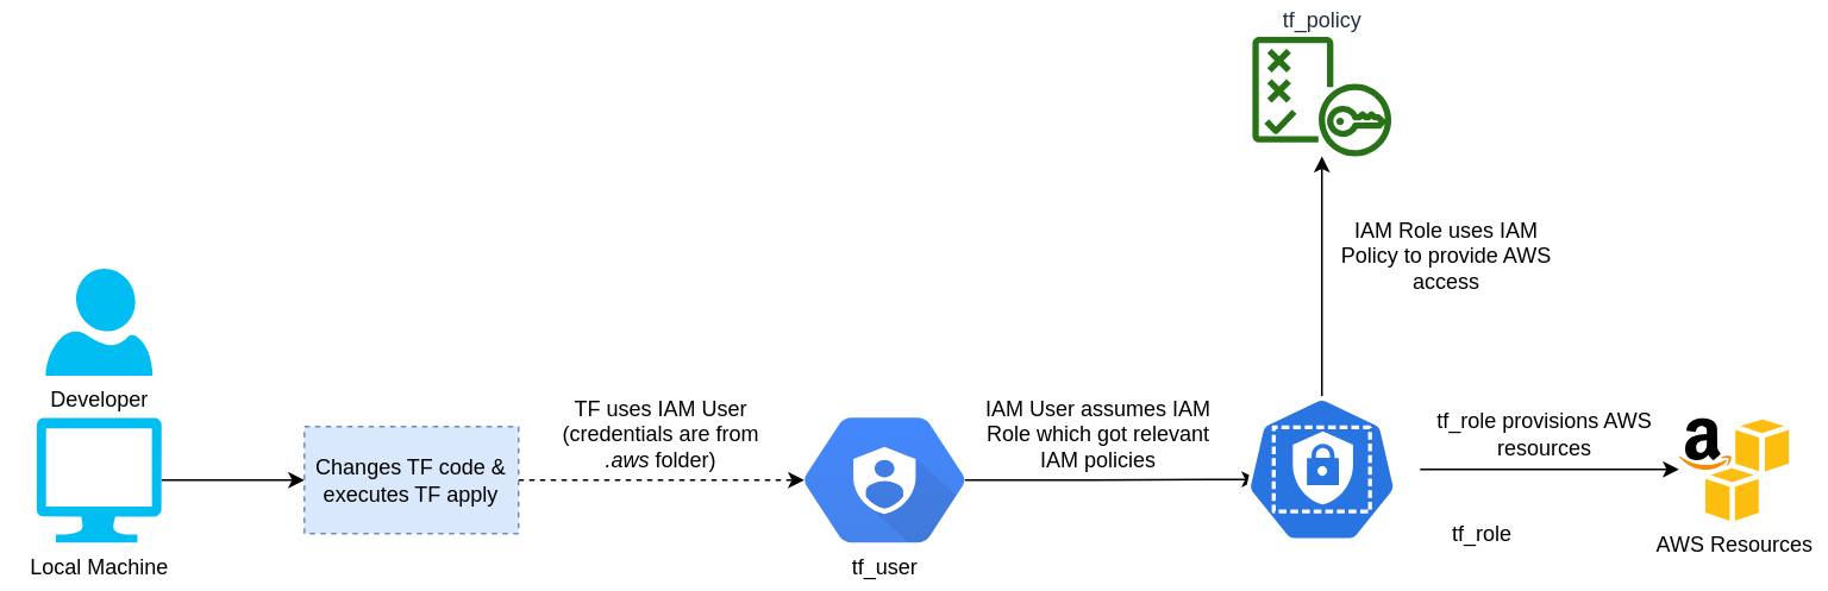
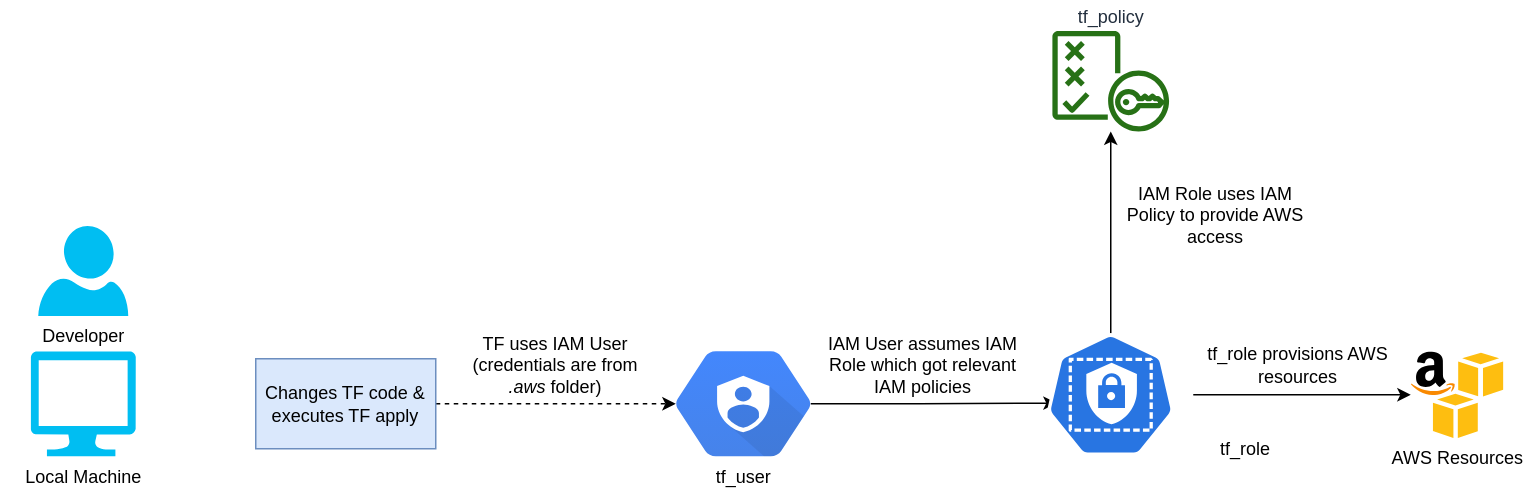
  <mxCell id="0" />
  <mxCell id="1" parent="0" />
  <mxCell id="2" value="Developer" style="verticalLabelPosition=bottom;html=1;verticalAlign=top;align=center;strokeColor=none;fillColor=#00BEF2;shape=mxgraph.azure.user;" parent="1" vertex="1"><mxGeometry x="25" y="150" width="60" height="60" as="geometry" /></mxCell>
- <mxCell id="3" style="edgeStyle=orthogonalEdgeStyle;rounded=0;orthogonalLoop=1;jettySize=auto;html=1;entryX=0;entryY=0.5;entryDx=0;entryDy=0;" parent="1" source="4" target="6" edge="1"><mxGeometry relative="1" as="geometry" /></mxCell>
  <mxCell id="4" value="Local Machine" style="verticalLabelPosition=bottom;html=1;verticalAlign=top;align=center;strokeColor=none;fillColor=#00BEF2;shape=mxgraph.azure.computer;pointerEvents=1;" parent="1" vertex="1"><mxGeometry x="20" y="233.5" width="70" height="70" as="geometry" /></mxCell>
  <mxCell id="5" style="edgeStyle=orthogonalEdgeStyle;rounded=0;orthogonalLoop=1;jettySize=auto;html=1;dashed=1;" parent="1" source="6" target="8" edge="1"><mxGeometry relative="1" as="geometry" /></mxCell>
- <mxCell id="6" value="Changes TF code &amp;amp; executes TF apply" style="rounded=0;whiteSpace=wrap;html=1;fillColor=#dae8fc;strokeColor=#6c8ebf;dashed=1;" parent="1" vertex="1"><mxGeometry x="170" y="238.5" width="120" height="60" as="geometry" /></mxCell>
+ <mxCell id="6" value="Changes TF code &amp;amp; executes TF apply" style="rounded=0;whiteSpace=wrap;html=1;fillColor=#dae8fc;strokeColor=#6c8ebf;" parent="1" vertex="1"><mxGeometry x="170" y="238.5" width="120" height="60" as="geometry" /></mxCell>
  <mxCell id="7" value="" style="edgeStyle=orthogonalEdgeStyle;rounded=0;orthogonalLoop=1;jettySize=auto;html=1;entryX=0.173;entryY=0.568;entryDx=0;entryDy=0;entryPerimeter=0;" parent="1" source="8" target="11" edge="1"><mxGeometry relative="1" as="geometry"><mxPoint x="601" y="280" as="targetPoint" /></mxGeometry></mxCell>
  <mxCell id="8" value="tf_user" style="shape=mxgraph.gcp.identity_and_security.cloud_iam;html=1;fillColor=#4387FD;gradientColor=#4683EA;strokeColor=none;verticalLabelPosition=bottom;verticalAlign=top;align=center;" parent="1" vertex="1"><mxGeometry x="450" y="233.5" width="90" height="70" as="geometry" /></mxCell>
  <mxCell id="9" value="" style="edgeStyle=orthogonalEdgeStyle;rounded=0;orthogonalLoop=1;jettySize=auto;html=1;" parent="1" source="11" target="16" edge="1"><mxGeometry relative="1" as="geometry"><mxPoint x="740" y="141.5" as="targetPoint" /></mxGeometry></mxCell>
  <mxCell id="10" value="" style="edgeStyle=orthogonalEdgeStyle;rounded=0;orthogonalLoop=1;jettySize=auto;html=1;" parent="1" source="11" target="15" edge="1"><mxGeometry relative="1" as="geometry"><mxPoint x="875" y="262.5" as="targetPoint" /></mxGeometry></mxCell>
  <mxCell id="11" value="" style="html=1;dashed=0;whitespace=wrap;fillColor=#2875E2;strokeColor=#ffffff;points=[[0.005,0.63,0],[0.1,0.2,0],[0.9,0.2,0],[0.5,0,0],[0.995,0.63,0],[0.72,0.99,0],[0.5,1,0],[0.28,0.99,0]];shape=mxgraph.kubernetes.icon;prIcon=role" parent="1" vertex="1"><mxGeometry x="685" y="221.5" width="110" height="82" as="geometry" /></mxCell>
  <mxCell id="12" value="&lt;span style=&quot;background-color: rgb(255 , 255 , 255)&quot;&gt;IAM User assumes IAM Role which got relevant IAM policies&lt;/span&gt;" style="text;html=1;strokeColor=none;fillColor=none;align=center;verticalAlign=middle;whiteSpace=wrap;rounded=0;" parent="1" vertex="1"><mxGeometry x="545" y="220" width="140" height="45" as="geometry" /></mxCell>
  <mxCell id="13" value="tf_role" style="text;html=1;strokeColor=none;fillColor=none;align=center;verticalAlign=middle;whiteSpace=wrap;rounded=0;" parent="1" vertex="1"><mxGeometry x="810" y="288.5" width="40" height="20" as="geometry" /></mxCell>
  <mxCell id="14" value="&lt;span style=&quot;background-color: rgb(255 , 255 , 255)&quot;&gt;TF uses IAM User&lt;br&gt;(credentials are from &lt;i&gt;.aws&lt;/i&gt; folder)&lt;br&gt;&lt;/span&gt;" style="text;html=1;strokeColor=none;fillColor=none;align=center;verticalAlign=middle;whiteSpace=wrap;rounded=0;" parent="1" vertex="1"><mxGeometry x="300" y="220" width="140" height="45" as="geometry" /></mxCell>
  <mxCell id="15" value="AWS Resources" style="dashed=0;outlineConnect=0;html=1;align=center;labelPosition=center;verticalLabelPosition=bottom;verticalAlign=top;shape=mxgraph.weblogos.aws_s3" parent="1" vertex="1"><mxGeometry x="940" y="233.7" width="61.6" height="57.6" as="geometry" /></mxCell>
  <mxCell id="16" value="tf_policy" style="outlineConnect=0;fontColor=#232F3E;gradientColor=none;fillColor=#277116;strokeColor=none;dashed=0;verticalLabelPosition=top;verticalAlign=bottom;align=center;html=1;fontSize=12;fontStyle=0;aspect=fixed;pointerEvents=1;shape=mxgraph.aws4.policy;labelPosition=center;" parent="1" vertex="1"><mxGeometry x="701" y="20" width="78" height="67" as="geometry" /></mxCell>
  <mxCell id="17" value="&lt;span style=&quot;background-color: rgb(255 , 255 , 255)&quot;&gt;IAM Role uses IAM Policy to provide AWS access&lt;/span&gt;" style="text;html=1;strokeColor=none;fillColor=none;align=center;verticalAlign=middle;whiteSpace=wrap;rounded=0;" parent="1" vertex="1"><mxGeometry x="740" y="120" width="140" height="45" as="geometry" /></mxCell>
  <mxCell id="18" value="&lt;span style=&quot;background-color: rgb(255 , 255 , 255)&quot;&gt;tf_role provisions AWS resources&lt;/span&gt;" style="text;html=1;strokeColor=none;fillColor=none;align=center;verticalAlign=middle;whiteSpace=wrap;rounded=0;" parent="1" vertex="1"><mxGeometry x="795" y="220" width="140" height="45" as="geometry" /></mxCell>
